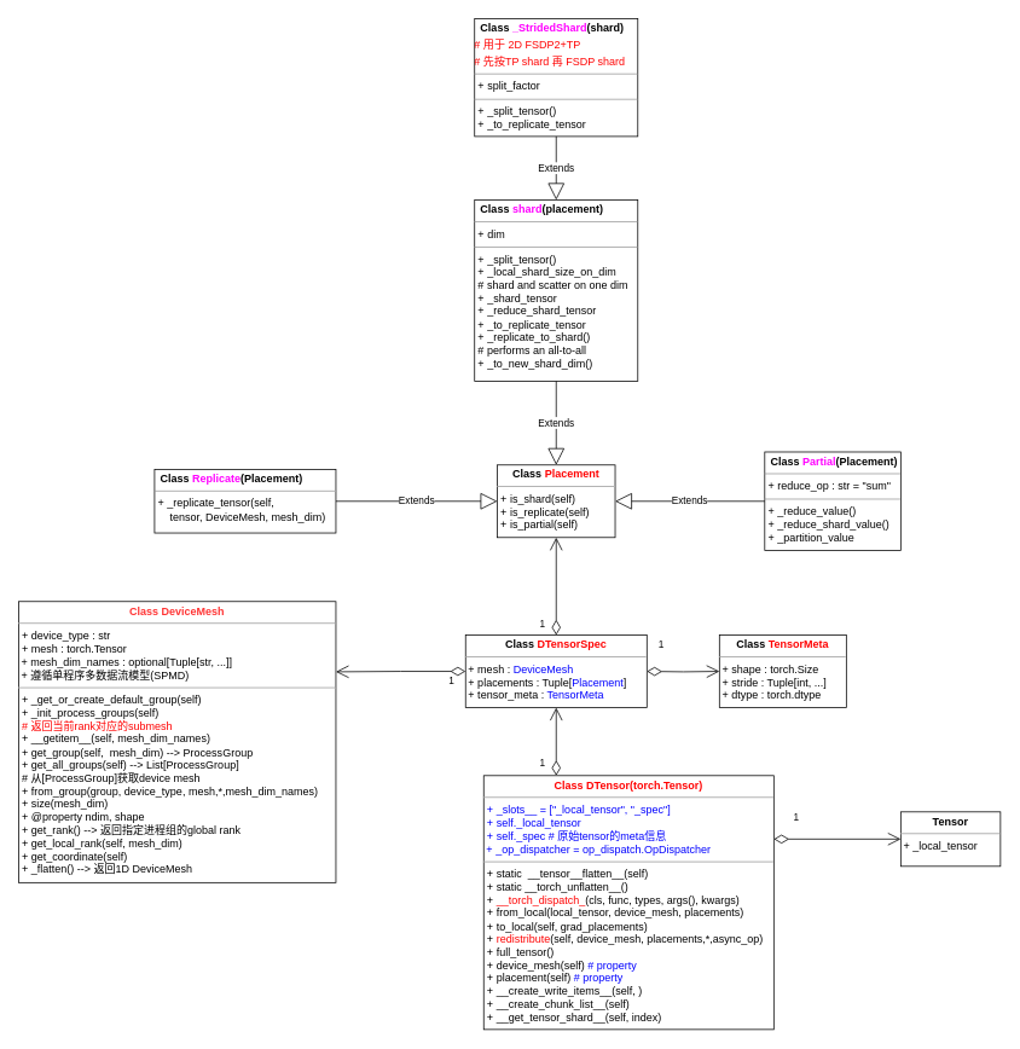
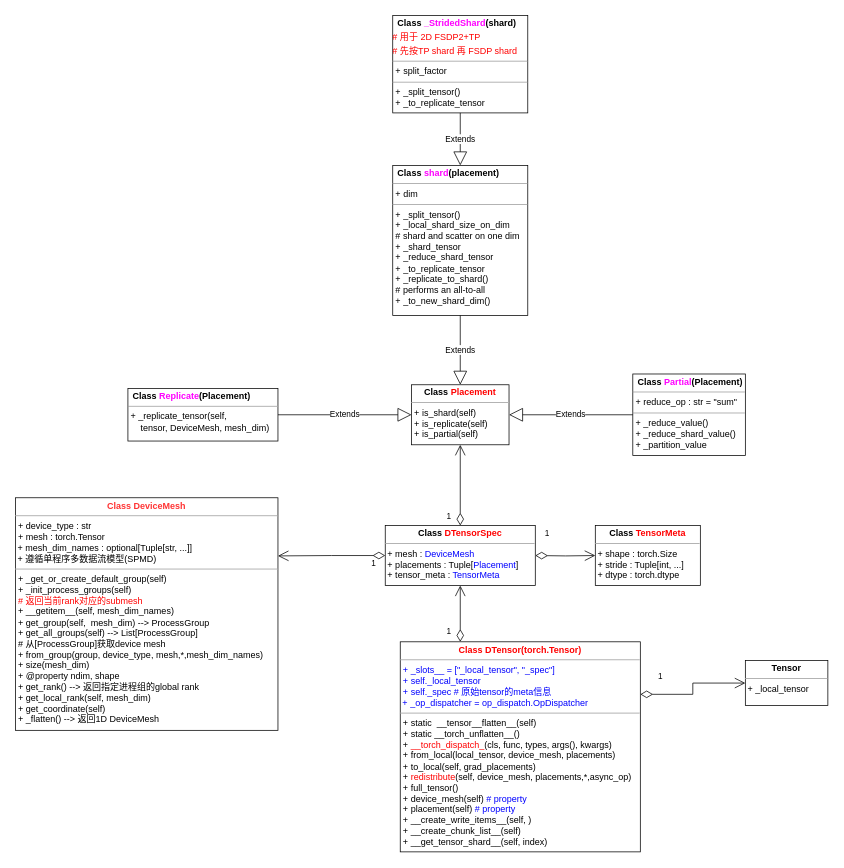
  <mxCell id="0" />
  <mxCell id="1" parent="0" />
  <mxCell id="2" value="&lt;p style=&quot;margin:0px;margin-top:4px;text-align:center;&quot;&gt;&lt;b&gt;&lt;font color=&quot;#ff0000&quot;&gt;Class DTensor(torch.Tensor)&lt;/font&gt;&lt;/b&gt;&lt;/p&gt;&lt;hr size=&quot;1&quot;&gt;&lt;p style=&quot;margin:0px;margin-left:4px;&quot;&gt;&lt;font color=&quot;#0000ff&quot;&gt;+ _slots__ = [&quot;_local_tensor&quot;, &quot;_spec&quot;]&lt;/font&gt;&lt;/p&gt;&lt;p style=&quot;margin:0px;margin-left:4px;&quot;&gt;&lt;font color=&quot;#0000ff&quot;&gt;+ self._local_tensor&lt;/font&gt;&lt;/p&gt;&lt;p style=&quot;margin:0px;margin-left:4px;&quot;&gt;&lt;font color=&quot;#0000ff&quot;&gt;+ self._spec # 原始tensor的meta信息&lt;/font&gt;&lt;/p&gt;&lt;font color=&quot;#0000ff&quot;&gt;&amp;nbsp;+ _op_dispatcher = op_dispatch.OpDispatcher&lt;/font&gt;&lt;br&gt;&lt;hr size=&quot;1&quot;&gt;&lt;p style=&quot;margin:0px;margin-left:4px;&quot;&gt;+ static&amp;nbsp; __tensor__flatten__(self)&lt;/p&gt;&lt;p style=&quot;margin:0px;margin-left:4px;&quot;&gt;+ static __torch_unflatten__()&lt;/p&gt;&lt;p style=&quot;margin:0px;margin-left:4px;&quot;&gt;+ &lt;font color=&quot;#ff0000&quot;&gt;__torch_dispatch_&lt;/font&gt;(cls, func, types, args(), kwargs)&lt;/p&gt;&lt;p style=&quot;margin:0px;margin-left:4px;&quot;&gt;+ from_local(local_tensor, device_mesh, placements)&lt;/p&gt;&lt;p style=&quot;margin:0px;margin-left:4px;&quot;&gt;+ to_local(self, grad_placements)&lt;/p&gt;&lt;p style=&quot;margin:0px;margin-left:4px;&quot;&gt;+ &lt;font color=&quot;#ff0000&quot;&gt;redistribute&lt;/font&gt;(self, device_mesh, placements,*,async_op)&lt;/p&gt;&lt;p style=&quot;margin:0px;margin-left:4px;&quot;&gt;+ full_tensor()&lt;/p&gt;&lt;p style=&quot;margin:0px;margin-left:4px;&quot;&gt;&lt;span style=&quot;background-color: initial;&quot;&gt;+ device_mesh(self) &lt;font color=&quot;#0000ff&quot;&gt;# property&lt;/font&gt;&amp;nbsp;&lt;/span&gt;&lt;br&gt;&lt;/p&gt;&lt;p style=&quot;margin:0px;margin-left:4px;&quot;&gt;&lt;span style=&quot;background-color: initial;&quot;&gt;+ placement(self) &lt;font color=&quot;#0000ff&quot;&gt;# property&lt;/font&gt;&lt;/span&gt;&lt;br&gt;&lt;/p&gt;&lt;p style=&quot;margin:0px;margin-left:4px;&quot;&gt;+ __create_write_items__(self, )&lt;/p&gt;&lt;p style=&quot;margin:0px;margin-left:4px;&quot;&gt;+ __create_chunk_list__(self)&lt;/p&gt;&lt;p style=&quot;margin:0px;margin-left:4px;&quot;&gt;+ __get_tensor_shard__(self, index)&lt;/p&gt;&lt;p style=&quot;margin:0px;margin-left:4px;&quot;&gt;&lt;/p&gt;" style="verticalAlign=top;align=left;overflow=fill;html=1;whiteSpace=wrap;" parent="1" vertex="1"><mxGeometry x="533" y="855" width="320" height="280" as="geometry" /></mxCell>
  <mxCell id="3" value="&lt;p style=&quot;margin:0px;margin-top:4px;text-align:center;&quot;&gt;&lt;b&gt;Class &lt;font color=&quot;#ff0000&quot;&gt;DTensorSpec&lt;/font&gt;&lt;/b&gt;&lt;/p&gt;&lt;hr size=&quot;1&quot;&gt;&lt;p style=&quot;margin:0px;margin-left:4px;&quot;&gt;&lt;/p&gt;&amp;nbsp;+ mesh : &lt;font color=&quot;#0000ff&quot;&gt;DeviceMesh&lt;/font&gt;&lt;br&gt;&amp;nbsp;+ placements : Tuple[&lt;font color=&quot;#0000ff&quot;&gt;Placement&lt;/font&gt;]&lt;br&gt;&amp;nbsp;+ tensor_meta : &lt;font color=&quot;#0000ff&quot;&gt;TensorMeta&lt;/font&gt;&lt;br&gt;&lt;br&gt;&lt;p style=&quot;margin:0px;margin-left:4px;&quot;&gt;&lt;/p&gt;&lt;p style=&quot;margin:0px;margin-left:4px;&quot;&gt;&lt;/p&gt;" style="verticalAlign=top;align=left;overflow=fill;html=1;whiteSpace=wrap;" parent="1" vertex="1"><mxGeometry x="513" width="200" height="80" as="geometry" y="700" /></mxCell>
  <mxCell id="4" value="1" style="endArrow=open;html=1;endSize=12;startArrow=diamondThin;startSize=14;startFill=0;edgeStyle=orthogonalEdgeStyle;align=left;verticalAlign=bottom;rounded=0;entryX=0.5;entryY=1;entryDx=0;entryDy=0;exitX=0.25;exitY=0;exitDx=0;exitDy=0;" parent="1" source="2" target="3" edge="1"><mxGeometry x="-0.867" y="20" relative="1" as="geometry"><mxPoint x="883" y="800" as="sourcePoint" /><mxPoint x="1043" y="800" as="targetPoint" /><mxPoint as="offset" /></mxGeometry></mxCell>
- <mxCell id="5" value="&lt;p style=&quot;margin:0px;margin-top:4px;text-align:center;&quot;&gt;&lt;b&gt;Tensor&lt;/b&gt;&lt;/p&gt;&lt;hr size=&quot;1&quot;&gt;&lt;p style=&quot;margin:0px;margin-left:4px;&quot;&gt;&lt;/p&gt;&amp;nbsp;+ _local_tensor&lt;br&gt;&lt;p style=&quot;margin:0px;margin-left:4px;&quot;&gt;&lt;/p&gt;&lt;p style=&quot;margin:0px;margin-left:4px;&quot;&gt;&lt;/p&gt;" style="verticalAlign=top;align=left;overflow=fill;html=1;whiteSpace=wrap;" parent="1" vertex="1"><mxGeometry x="993" y="895" width="110" height="60" as="geometry" /></mxCell>
+ <mxCell id="5" value="&lt;p style=&quot;margin:0px;margin-top:4px;text-align:center;&quot;&gt;&lt;b&gt;Tensor&lt;/b&gt;&lt;/p&gt;&lt;hr size=&quot;1&quot;&gt;&lt;p style=&quot;margin:0px;margin-left:4px;&quot;&gt;&lt;/p&gt;&amp;nbsp;+ _local_tensor&lt;br&gt;&lt;p style=&quot;margin:0px;margin-left:4px;&quot;&gt;&lt;/p&gt;&lt;p style=&quot;margin:0px;margin-left:4px;&quot;&gt;&lt;/p&gt;" style="verticalAlign=top;align=left;overflow=fill;html=1;whiteSpace=wrap;" parent="1" vertex="1"><mxGeometry x="993" y="880" width="110" height="60" as="geometry" /></mxCell>
  <mxCell id="6" value="1" style="endArrow=open;html=1;endSize=12;startArrow=diamondThin;startSize=14;startFill=0;edgeStyle=orthogonalEdgeStyle;align=left;verticalAlign=bottom;rounded=0;exitX=1;exitY=0.25;exitDx=0;exitDy=0;entryX=0;entryY=0.5;entryDx=0;entryDy=0;" parent="1" source="2" target="5" edge="1"><mxGeometry x="-0.714" y="15" relative="1" as="geometry"><mxPoint x="803" y="810" as="sourcePoint" /><mxPoint x="963" y="810" as="targetPoint" /><mxPoint as="offset" /></mxGeometry></mxCell>
  <mxCell id="7" value="&lt;p style=&quot;margin:0px;margin-top:4px;text-align:center;&quot;&gt;&lt;font color=&quot;#ff3333&quot;&gt;&lt;b&gt;Class &lt;/b&gt;&lt;b style=&quot;background-color: initial;&quot;&gt;DeviceMesh&lt;/b&gt;&lt;/font&gt;&lt;/p&gt;&lt;p style=&quot;margin:0px;margin-top:4px;text-align:center;&quot;&gt;&lt;/p&gt;&lt;hr size=&quot;1&quot;&gt;&lt;p style=&quot;margin:0px;margin-left:4px;&quot;&gt;+ device_type : str&lt;/p&gt;&lt;p style=&quot;margin:0px;margin-left:4px;&quot;&gt;+ mesh : torch.Tensor&lt;/p&gt;&lt;p style=&quot;margin:0px;margin-left:4px;&quot;&gt;&lt;/p&gt;&amp;nbsp;+ mesh_dim_names : optional[Tuple[str, ...]]&lt;br&gt;&amp;nbsp;+ 遵循单程序多数据流模型(SPMD)&lt;hr size=&quot;1&quot;&gt;&lt;p style=&quot;margin:0px;margin-left:4px;&quot;&gt;+ _get_or_create_default_group(self)&lt;/p&gt;&lt;p style=&quot;margin:0px;margin-left:4px;&quot;&gt;+ _init_process_groups(self)&lt;/p&gt;&lt;p style=&quot;margin:0px;margin-left:4px;&quot;&gt;&lt;font color=&quot;#ff0000&quot;&gt;# 返回当前rank对应的submesh&lt;/font&gt;&lt;/p&gt;&lt;p style=&quot;margin:0px;margin-left:4px;&quot;&gt;+ __getitem__(self, mesh_dim_names)&lt;/p&gt;&lt;p style=&quot;margin:0px;margin-left:4px;&quot;&gt;+ get_group(self,&amp;nbsp; mesh_dim) --&amp;gt; ProcessGroup&lt;/p&gt;&lt;p style=&quot;margin:0px;margin-left:4px;&quot;&gt;+ get_all_groups(self) --&amp;gt; List[ProcessGroup]&lt;/p&gt;&lt;p style=&quot;margin:0px;margin-left:4px;&quot;&gt;# 从[ProcessGroup]获取device mesh&lt;/p&gt;&lt;p style=&quot;margin:0px;margin-left:4px;&quot;&gt;+ from_group(group, device_type, mesh,*,mesh_dim_names)&lt;/p&gt;&lt;p style=&quot;margin:0px;margin-left:4px;&quot;&gt;+ size(mesh_dim)&lt;/p&gt;&lt;p style=&quot;margin:0px;margin-left:4px;&quot;&gt;+ @property ndim, shape&lt;/p&gt;&lt;p style=&quot;margin:0px;margin-left:4px;&quot;&gt;+ get_rank() --&amp;gt; 返回指定进程组的global rank&lt;/p&gt;&lt;p style=&quot;margin:0px;margin-left:4px;&quot;&gt;+ get_local_rank(self, mesh_dim)&lt;/p&gt;&lt;p style=&quot;margin:0px;margin-left:4px;&quot;&gt;+ get_coordinate(self)&lt;/p&gt;&lt;p style=&quot;margin:0px;margin-left:4px;&quot;&gt;+ _flatten() --&amp;gt; 返回1D DeviceMesh&lt;/p&gt;&lt;p style=&quot;margin:0px;margin-left:4px;&quot;&gt;&lt;/p&gt;" style="verticalAlign=top;align=left;overflow=fill;html=1;whiteSpace=wrap;" parent="1" vertex="1"><mxGeometry x="20" y="663" width="350" height="310" as="geometry" /></mxCell>
  <mxCell id="8" value="1" style="endArrow=open;html=1;endSize=12;startArrow=diamondThin;startSize=14;startFill=0;edgeStyle=orthogonalEdgeStyle;align=left;verticalAlign=bottom;rounded=0;entryX=1;entryY=0.25;entryDx=0;entryDy=0;exitX=0;exitY=0.5;exitDx=0;exitDy=0;" parent="1" source="3" target="7" edge="1"><mxGeometry x="-0.721" y="20" relative="1" as="geometry"><mxPoint x="623" y="860" as="sourcePoint" /><mxPoint x="543" y="790" as="targetPoint" /><mxPoint as="offset" /></mxGeometry></mxCell>
  <mxCell id="9" value="&lt;p style=&quot;margin:0px;margin-top:4px;text-align:center;&quot;&gt;&lt;b&gt;Class &lt;font color=&quot;#ff0000&quot;&gt;Placement&lt;/font&gt;&lt;/b&gt;&lt;/p&gt;&lt;hr size=&quot;1&quot;&gt;&lt;p style=&quot;margin:0px;margin-left:4px;&quot;&gt;+ is_shard(self)&lt;/p&gt;&lt;p style=&quot;margin:0px;margin-left:4px;&quot;&gt;+ is_replicate(self)&lt;/p&gt;&lt;p style=&quot;margin:0px;margin-left:4px;&quot;&gt;+ is_partial(self)&lt;/p&gt;&lt;p style=&quot;margin:0px;margin-left:4px;&quot;&gt;&lt;/p&gt;" style="verticalAlign=top;align=left;overflow=fill;html=1;whiteSpace=wrap;" parent="1" vertex="1"><mxGeometry x="548" y="512.38" width="130" height="80" as="geometry" /></mxCell>
  <mxCell id="10" value="1" style="endArrow=open;html=1;endSize=12;startArrow=diamondThin;startSize=14;startFill=0;edgeStyle=orthogonalEdgeStyle;align=left;verticalAlign=bottom;rounded=0;entryX=0.5;entryY=1;entryDx=0;entryDy=0;exitX=0.5;exitY=0;exitDx=0;exitDy=0;" parent="1" source="3" target="9" edge="1"><mxGeometry x="-0.945" y="20" relative="1" as="geometry"><mxPoint x="463" y="710" as="sourcePoint" /><mxPoint x="218" y="590" as="targetPoint" /><mxPoint as="offset" /></mxGeometry></mxCell>
  <mxCell id="11" value="&lt;p style=&quot;margin: 4px 0px 0px;&quot;&gt;&lt;b&gt;&amp;nbsp; &lt;/b&gt;&lt;b style=&quot;text-align: center; background-color: initial;&quot;&gt;Class &lt;font color=&quot;#ff00ff&quot;&gt;shard&lt;/font&gt;(placement)&lt;/b&gt;&lt;/p&gt;&lt;p style=&quot;margin:0px;margin-top:4px;text-align:center;&quot;&gt;&lt;/p&gt;&lt;hr size=&quot;1&quot;&gt;&lt;p style=&quot;margin:0px;margin-left:4px;&quot;&gt;+ dim&lt;/p&gt;&lt;hr size=&quot;1&quot;&gt;&lt;p style=&quot;margin:0px;margin-left:4px;&quot;&gt;+ _split_tensor()&lt;/p&gt;&lt;p style=&quot;margin:0px;margin-left:4px;&quot;&gt;+ _local_shard_size_on_dim&lt;/p&gt;&lt;p style=&quot;margin:0px;margin-left:4px;&quot;&gt;# shard and scatter on one dim&lt;/p&gt;&lt;p style=&quot;margin:0px;margin-left:4px;&quot;&gt;+ _shard_tensor&amp;nbsp;&lt;/p&gt;&lt;p style=&quot;margin:0px;margin-left:4px;&quot;&gt;+ _reduce_shard_tensor&lt;/p&gt;&lt;p style=&quot;margin:0px;margin-left:4px;&quot;&gt;+ _to_replicate_tensor&lt;/p&gt;&lt;p style=&quot;margin:0px;margin-left:4px;&quot;&gt;+ _replicate_to_shard()&lt;/p&gt;&lt;p style=&quot;margin:0px;margin-left:4px;&quot;&gt;# performs an all-to-all&lt;/p&gt;&lt;p style=&quot;margin:0px;margin-left:4px;&quot;&gt;+ _to_new_shard_dim()&amp;nbsp;&lt;/p&gt;&lt;p style=&quot;margin:0px;margin-left:4px;&quot;&gt;&lt;/p&gt;&lt;p style=&quot;margin:0px;margin-left:4px;&quot;&gt;&lt;/p&gt;" style="verticalAlign=top;align=left;overflow=fill;html=1;whiteSpace=wrap;" parent="1" vertex="1"><mxGeometry x="523" y="220" width="180" height="200" as="geometry" /></mxCell>
  <mxCell id="12" value="Extends" style="endArrow=block;endSize=16;endFill=0;html=1;rounded=0;exitX=0.5;exitY=1;exitDx=0;exitDy=0;entryX=0.5;entryY=0;entryDx=0;entryDy=0;" parent="1" source="11" target="9" edge="1"><mxGeometry width="160" relative="1" as="geometry"><mxPoint x="523" y="420" as="sourcePoint" /><mxPoint x="683" y="420" as="targetPoint" /></mxGeometry></mxCell>
  <mxCell id="13" value="&lt;p style=&quot;margin: 4px 0px 0px;&quot;&gt;&lt;b&gt;&amp;nbsp; &lt;/b&gt;&lt;b style=&quot;text-align: center; background-color: initial;&quot;&gt;Class &lt;font color=&quot;#ff00ff&quot;&gt;_StridedShard&lt;/font&gt;(shard)&lt;/b&gt;&lt;/p&gt;&lt;p style=&quot;margin: 4px 0px 0px;&quot;&gt;&lt;font color=&quot;#ff0000&quot;&gt;# 用于 2D FSDP2+TP&lt;/font&gt;&lt;/p&gt;&lt;p style=&quot;margin: 4px 0px 0px;&quot;&gt;&lt;font color=&quot;#ff0000&quot;&gt;# 先按TP shard 再 FSDP shard&lt;/font&gt;&lt;/p&gt;&lt;p style=&quot;margin: 4px 0px 0px;&quot;&gt;&lt;/p&gt;&lt;p style=&quot;margin:0px;margin-top:4px;text-align:center;&quot;&gt;&lt;/p&gt;&lt;hr size=&quot;1&quot;&gt;&lt;p style=&quot;margin:0px;margin-left:4px;&quot;&gt;&lt;/p&gt;&lt;p style=&quot;margin:0px;margin-left:4px;&quot;&gt;+ split_factor&lt;/p&gt;&lt;hr size=&quot;1&quot;&gt;&lt;p style=&quot;margin:0px;margin-left:4px;&quot;&gt;+ _split_tensor()&lt;/p&gt;&lt;p style=&quot;margin:0px;margin-left:4px;&quot;&gt;&lt;/p&gt;&lt;p style=&quot;margin:0px;margin-left:4px;&quot;&gt;+ _to_replicate_tensor&lt;/p&gt;&lt;p style=&quot;margin:0px;margin-left:4px;&quot;&gt;&lt;/p&gt;&lt;p style=&quot;margin:0px;margin-left:4px;&quot;&gt;&lt;/p&gt;&lt;p style=&quot;margin:0px;margin-left:4px;&quot;&gt;&lt;/p&gt;" style="verticalAlign=top;align=left;overflow=fill;html=1;whiteSpace=wrap;" parent="1" vertex="1"><mxGeometry x="523" y="20" width="180" height="130" as="geometry" /></mxCell>
  <mxCell id="14" value="Extends" style="endArrow=block;endSize=16;endFill=0;html=1;rounded=0;exitX=0.5;exitY=1;exitDx=0;exitDy=0;entryX=0.5;entryY=0;entryDx=0;entryDy=0;" parent="1" source="13" target="11" edge="1"><mxGeometry width="160" relative="1" as="geometry"><mxPoint x="513" y="120" as="sourcePoint" /><mxPoint x="673" y="120" as="targetPoint" /></mxGeometry></mxCell>
  <mxCell id="15" value="&lt;p style=&quot;margin: 4px 0px 0px;&quot;&gt;&lt;b&gt;&amp;nbsp; &lt;/b&gt;&lt;b style=&quot;text-align: center; background-color: initial;&quot;&gt;Class &lt;font color=&quot;#ff00ff&quot;&gt;Replicate&lt;/font&gt;(Placement)&lt;br&gt;&lt;/b&gt;&lt;/p&gt;&lt;p style=&quot;margin: 4px 0px 0px;&quot;&gt;&lt;/p&gt;&lt;p style=&quot;margin:0px;margin-top:4px;text-align:center;&quot;&gt;&lt;/p&gt;&lt;hr size=&quot;1&quot;&gt;&lt;p style=&quot;margin:0px;margin-left:4px;&quot;&gt;&lt;/p&gt;&lt;p style=&quot;margin:0px;margin-left:4px;&quot;&gt;+ _replicate_tensor(self,&lt;/p&gt;&lt;p style=&quot;margin:0px;margin-left:4px;&quot;&gt;&amp;nbsp; &amp;nbsp; tensor, DeviceMesh, mesh_dim)&lt;/p&gt;&lt;p style=&quot;margin:0px;margin-left:4px;&quot;&gt;&lt;/p&gt;&lt;p style=&quot;margin:0px;margin-left:4px;&quot;&gt;&lt;/p&gt;&lt;p style=&quot;margin:0px;margin-left:4px;&quot;&gt;&lt;/p&gt;&lt;p style=&quot;margin:0px;margin-left:4px;&quot;&gt;&lt;/p&gt;" style="verticalAlign=top;align=left;overflow=fill;html=1;whiteSpace=wrap;" parent="1" vertex="1"><mxGeometry x="170" y="517.38" width="200" height="70" as="geometry" /></mxCell>
  <mxCell id="16" value="Extends" style="endArrow=block;endSize=16;endFill=0;html=1;rounded=0;exitX=1;exitY=0.5;exitDx=0;exitDy=0;entryX=0;entryY=0.5;entryDx=0;entryDy=0;" parent="1" source="15" target="9" edge="1"><mxGeometry width="160" relative="1" as="geometry"><mxPoint x="509" y="398" as="sourcePoint" /><mxPoint x="511" y="508" as="targetPoint" /></mxGeometry></mxCell>
  <mxCell id="17" value="&lt;p style=&quot;margin: 4px 0px 0px;&quot;&gt;&lt;b&gt;&amp;nbsp; &lt;/b&gt;&lt;b style=&quot;text-align: center; background-color: initial;&quot;&gt;Class &lt;font color=&quot;#ff00ff&quot;&gt;Partial&lt;/font&gt;(Placement)&lt;br&gt;&lt;/b&gt;&lt;/p&gt;&lt;p style=&quot;margin: 4px 0px 0px;&quot;&gt;&lt;/p&gt;&lt;p style=&quot;margin:0px;margin-top:4px;text-align:center;&quot;&gt;&lt;/p&gt;&lt;hr size=&quot;1&quot;&gt;&lt;p style=&quot;margin:0px;margin-left:4px;&quot;&gt;&lt;/p&gt;&lt;p style=&quot;margin:0px;margin-left:4px;&quot;&gt;+ reduce_op : str = &quot;sum&quot;&lt;/p&gt;&lt;hr size=&quot;1&quot;&gt;&lt;p style=&quot;margin:0px;margin-left:4px;&quot;&gt;+ _reduce_value()&lt;/p&gt;&lt;p style=&quot;margin:0px;margin-left:4px;&quot;&gt;+ _reduce_shard_value()&lt;/p&gt;&lt;p style=&quot;margin:0px;margin-left:4px;&quot;&gt;+ _partition_value&lt;/p&gt;&lt;p style=&quot;margin:0px;margin-left:4px;&quot;&gt;&lt;/p&gt;&lt;p style=&quot;margin:0px;margin-left:4px;&quot;&gt;&lt;/p&gt;&lt;p style=&quot;margin:0px;margin-left:4px;&quot;&gt;&lt;/p&gt;" style="verticalAlign=top;align=left;overflow=fill;html=1;whiteSpace=wrap;" parent="1" vertex="1"><mxGeometry x="843" y="498.01" width="150" height="108.75" as="geometry" /></mxCell>
  <mxCell id="18" value="Extends" style="endArrow=block;endSize=16;endFill=0;html=1;rounded=0;exitX=0;exitY=0.5;exitDx=0;exitDy=0;entryX=1;entryY=0.5;entryDx=0;entryDy=0;" parent="1" source="17" target="9" edge="1"><mxGeometry width="160" relative="1" as="geometry"><mxPoint x="708" y="398" as="sourcePoint" /><mxPoint x="608" y="508" as="targetPoint" /></mxGeometry></mxCell>
  <mxCell id="19" value="&lt;p style=&quot;margin:0px;margin-top:4px;text-align:center;&quot;&gt;&lt;b&gt;Class &lt;font color=&quot;#ff0000&quot;&gt;TensorMeta&lt;/font&gt;&lt;/b&gt;&lt;/p&gt;&lt;hr size=&quot;1&quot;&gt;&lt;p style=&quot;margin:0px;margin-left:4px;&quot;&gt;&lt;/p&gt;&amp;nbsp;+ shape : torch.Size&lt;br&gt;&amp;nbsp;+ stride : Tuple[int, ...]&lt;br&gt;&amp;nbsp;+ dtype : torch.dtype&lt;br&gt;&lt;br&gt;&lt;p style=&quot;margin:0px;margin-left:4px;&quot;&gt;&lt;/p&gt;&lt;p style=&quot;margin:0px;margin-left:4px;&quot;&gt;&lt;/p&gt;" style="verticalAlign=top;align=left;overflow=fill;html=1;whiteSpace=wrap;" parent="1" vertex="1"><mxGeometry x="793" width="140" height="80" as="geometry" y="700" /></mxCell>
  <mxCell id="20" value="1" style="endArrow=open;html=1;endSize=12;startArrow=diamondThin;startSize=14;startFill=0;edgeStyle=orthogonalEdgeStyle;align=left;verticalAlign=bottom;rounded=0;entryX=0;entryY=0.5;entryDx=0;entryDy=0;" parent="1" target="19" edge="1"><mxGeometry x="-0.721" y="20" relative="1" as="geometry"><mxPoint x="713" y="740" as="sourcePoint" /><mxPoint x="380" y="751" as="targetPoint" /><mxPoint as="offset" /></mxGeometry></mxCell>
